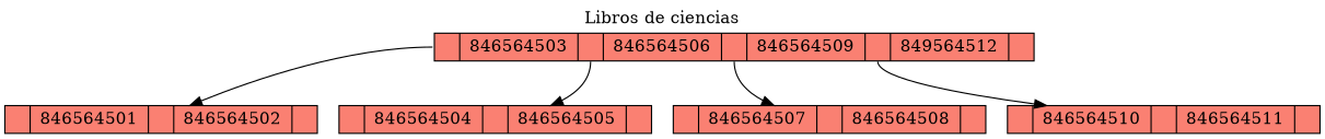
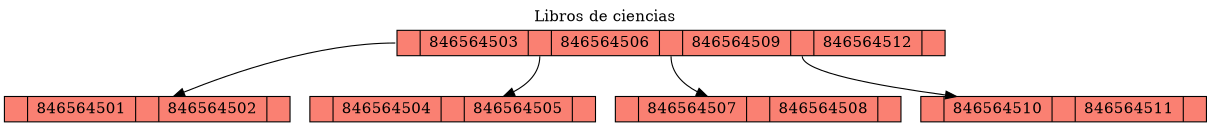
  digraph {
    label="Libros de ciencias"
    labelloc=t
    node [color=black fillcolor=salmon shape=record style=filled]
-   n1 [height=.1 label="<f0> |846564503|<f1> |846564506|<f2> |846564509|<f3> |849564512|<f4>"]
+   n1 [height=.1 label="<f0> |846564503|<f1> |846564506|<f2> |846564509|<f3> |846564512|<f4>"]
    n2 [height=.1 label="<f0> |846564501|<f1> |846564502|<f2>"]
    n3 [height=.1 label="<f0> |846564504|<f1> |846564505|<f2>"]
    n4 [height=.1 label="<f0> |846564507|<f1> |846564508|<f2>"]
    n5 [height=.1 label="<f0> |846564510|<f1> |846564511|<f2>"]
    n1 -> n2 [tailport=f0]
    n1 -> n3 [tailport=f1]
    n1 -> n4 [tailport=f2]
    n1 -> n5 [tailport=f3]
  }
